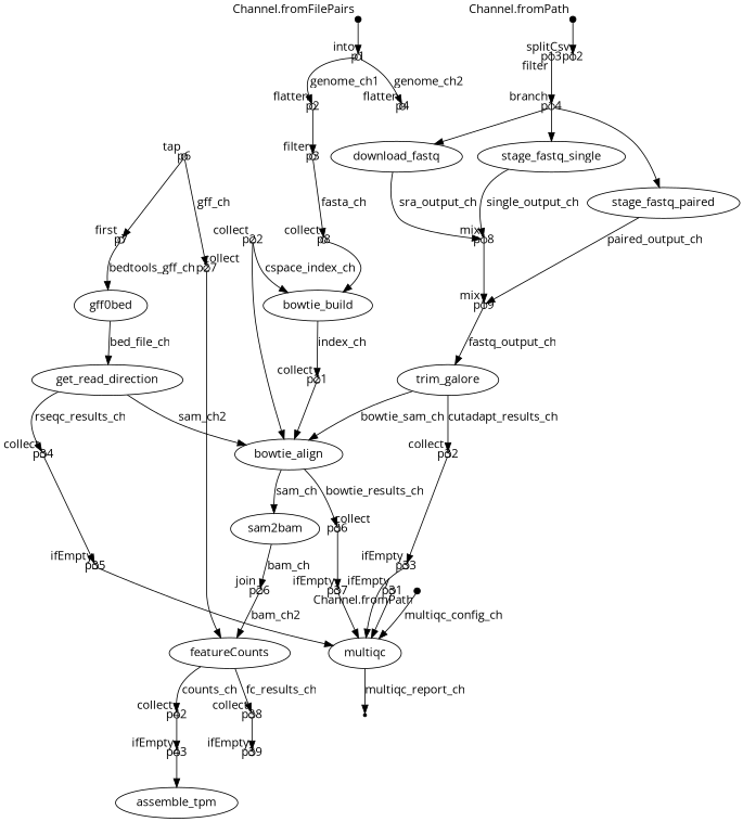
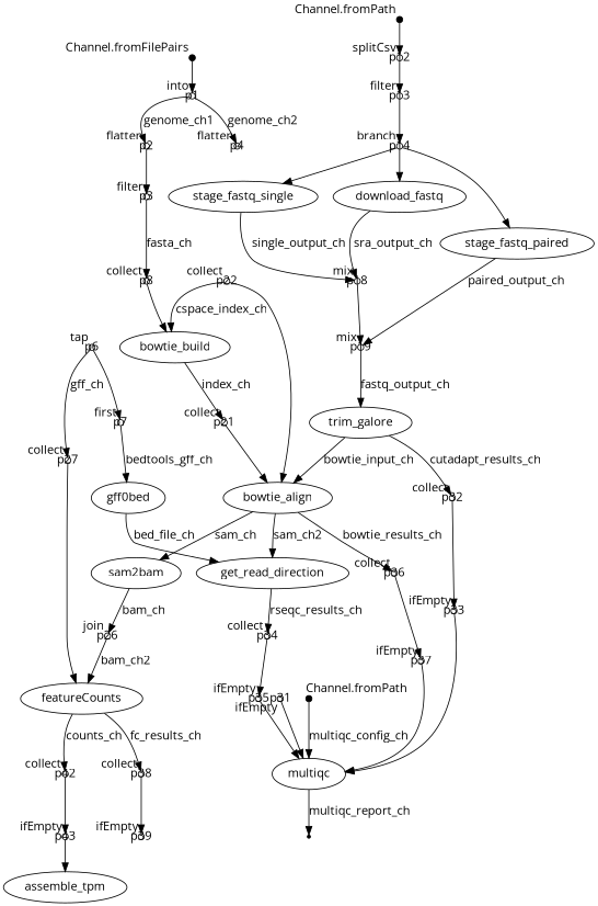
  digraph {
    fontname="Open Sans"
    node [fixedsize=true fontname="Open Sans" shape=circle]
    edge [fontname="Open Sans"]
    p0 [shape=point width=0.1 xlabel="Channel.fromFilePairs"]
    p1 [width=0.1 xlabel=into]
    p4 [width=0.1 xlabel=flatten]
    p2 [width=0.1 xlabel=flatten]
    p3 [width=0.1 xlabel=filter]
    p8 [width=0.1 xlabel=collect]
    n7 [label=bowtie_build fixedsize="" shape=""]
    p21 [width=0.1 xlabel=collect]
    p6 [width=0.1 xlabel=tap]
    p27 [width=0.1 xlabel=collect]
    p7 [width=0.1 xlabel=first]
    n12 [label=featureCounts fixedsize="" shape=""]
    n13 [label=gff0bed fixedsize="" shape=""]
    p38 [width=0.1 xlabel=collect]
    p42 [width=0.1 xlabel=collect]
    n16 [label=get_read_direction fixedsize="" shape=""]
    p34 [width=0.1 xlabel=collect]
    n18 [label=bowtie_align fixedsize="" shape=""]
    p22 [width=0.1 xlabel=collect]
    n20 [label=sam2bam fixedsize="" shape=""]
    p36 [width=0.1 xlabel=collect]
    p26 [width=0.1 xlabel=join]
    p35 [width=0.1 xlabel=ifEmpty]
    p11 [shape=point width=0.1 xlabel="Channel.fromPath"]
    p12 [width=0.1 xlabel=splitCsv]
    p13 [width=0.1 xlabel=filter]
    p14 [width=0.1 xlabel=branch]
    n28 [label=download_fastq fixedsize="" shape=""]
    n29 [label=stage_fastq_single fixedsize="" shape=""]
    n30 [label=stage_fastq_paired fixedsize="" shape=""]
    p18 [width=0.1 xlabel=mix]
    p19 [width=0.1 xlabel=mix]
    n33 [label=trim_galore fixedsize="" shape=""]
    p32 [width=0.1 xlabel=collect]
    p33 [width=0.1 xlabel=ifEmpty]
    p37 [width=0.1 xlabel=ifEmpty]
    n37 [label=multiqc fixedsize="" shape=""]
    p31 [width=0.1 xlabel=ifEmpty]
    p39 [width=0.1 xlabel=ifEmpty]
    p43 [width=0.1 xlabel=ifEmpty]
    n41 [label=assemble_tpm fixedsize="" shape=""]
    p29 [shape=point width=0.1 xlabel="Channel.fromPath"]
    p41 [shape=point fixedsize=""]
    p0 -> p1
    p1 -> p4 [label=genome_ch2]
    p1 -> p2 [label=genome_ch1]
    p2 -> p3
    p3 -> p8 [label=fasta_ch]
    p8 -> n7
    n7 -> p21 [label=index_ch]
    p21 -> n18
    p6 -> p27 [label=gff_ch]
    p6 -> p7
    p27 -> n12
    p7 -> n13 [label=bedtools_gff_ch]
    n12 -> p38 [label=fc_results_ch]
    n12 -> p42 [label=counts_ch]
    n13 -> n16 [label=bed_file_ch]
    p38 -> p39
    p42 -> p43
    n16 -> p34 [label=rseqc_results_ch]
    p34 -> p35
-   n16 -> n18 [label=sam_ch2]
+   n18 -> n16 [label=sam_ch2]
    n18 -> n20 [label=sam_ch]
    n18 -> p36 [label=bowtie_results_ch]
    p22 -> n7 [label=cspace_index_ch]
    p22 -> n18
    n20 -> p26 [label=bam_ch]
    p36 -> p37
    p26 -> n12 [label=bam_ch2]
    p35 -> n37
    p11 -> p12
+   p12 -> p13
    p13 -> p14
    p14 -> n28
    p14 -> n29
    p14 -> n30
    n28 -> p18 [label=sra_output_ch]
    n29 -> p18 [label=single_output_ch]
    n30 -> p19 [label=paired_output_ch]
    p18 -> p19
    p19 -> n33 [label=fastq_output_ch]
-   n33 -> n18 [label=bowtie_sam_ch]
+   n33 -> n18 [label=bowtie_input_ch]
    n33 -> p32 [label=cutadapt_results_ch]
    p32 -> p33
    p33 -> n37
    p37 -> n37
    n37 -> p41 [label=multiqc_report_ch]
    p31 -> n37
    p43 -> n41
    p29 -> n37 [label=multiqc_config_ch]
  }
